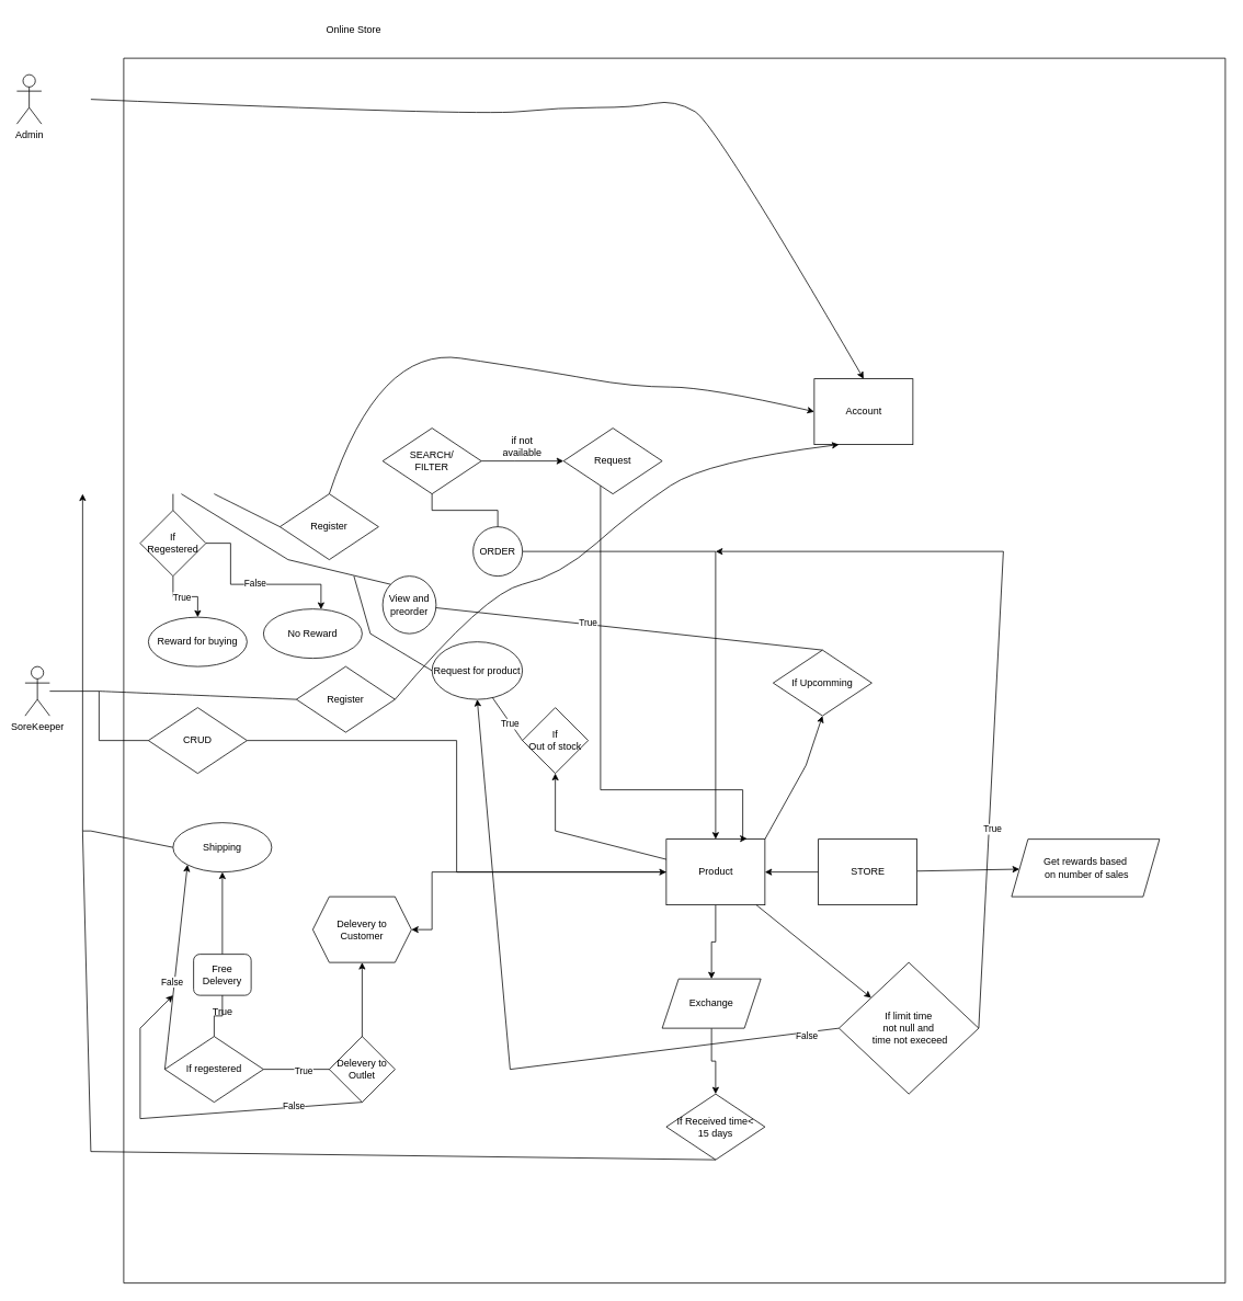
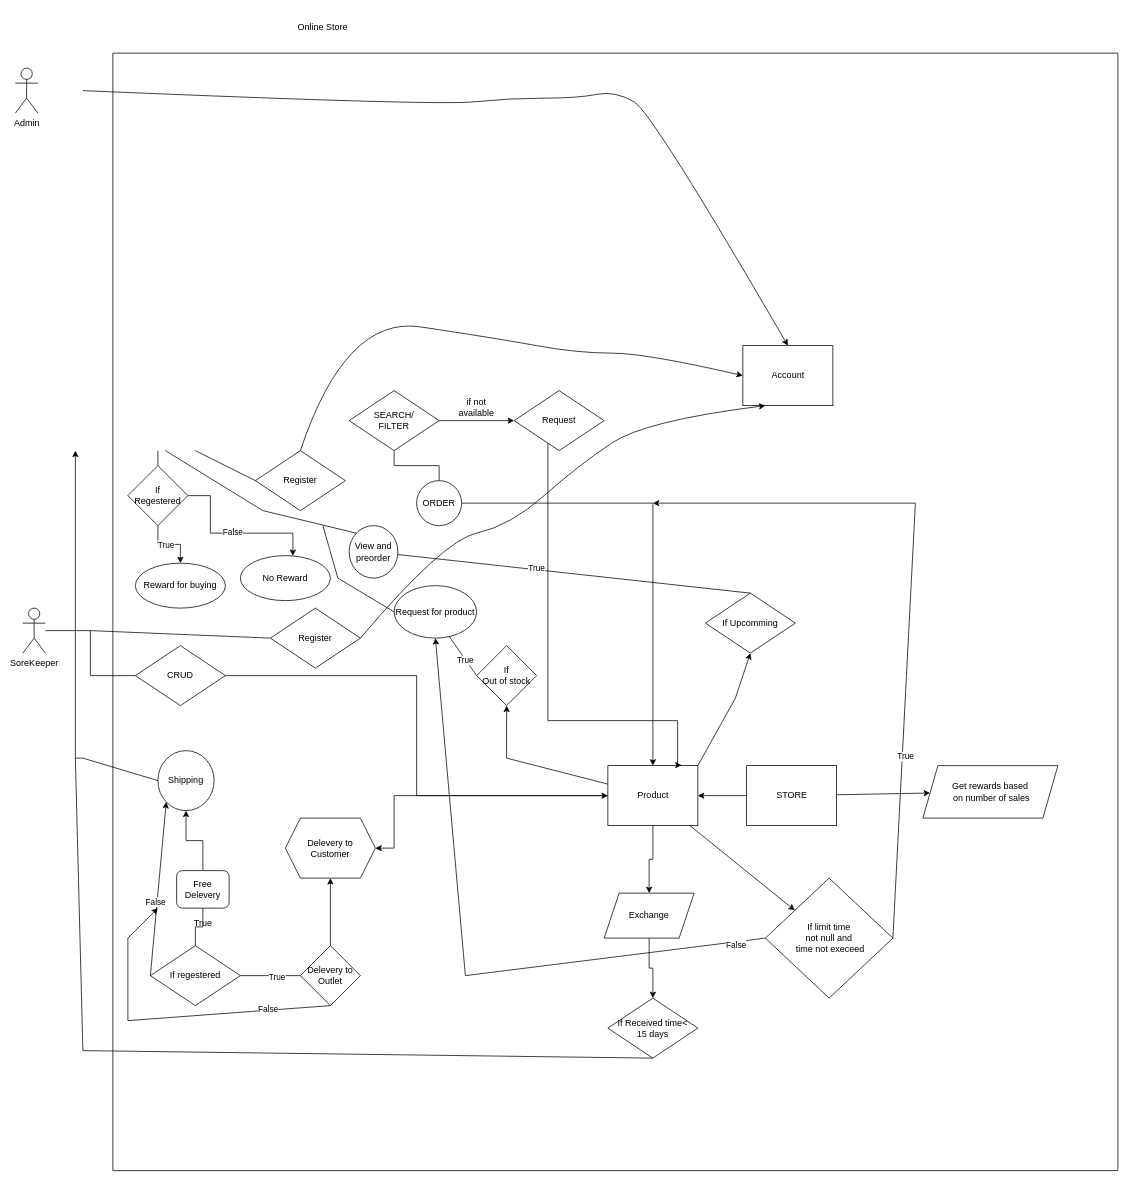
  <mxCell id="0" />
  <mxCell id="1" parent="0" />
  <mxCell id="2" value="Admin" style="shape=umlActor;verticalLabelPosition=bottom;verticalAlign=top;html=1;outlineConnect=0;" vertex="1" parent="1"><mxGeometry x="20" y="90" width="30" height="60" as="geometry" /></mxCell>
  <mxCell id="3" value="SoreKeeper" style="shape=umlActor;verticalLabelPosition=bottom;verticalAlign=top;html=1;outlineConnect=0;" vertex="1" parent="1"><mxGeometry x="30" y="810" width="30" height="60" as="geometry" /></mxCell>
  <mxCell id="4" value="" style="swimlane;startSize=0;" vertex="1" parent="1"><mxGeometry x="150" y="70" width="1340" height="1490" as="geometry" /></mxCell>
  <mxCell id="5" value="" style="edgeStyle=orthogonalEdgeStyle;rounded=0;orthogonalLoop=1;jettySize=auto;html=1;" edge="1" parent="4" source="7" target="34"><mxGeometry relative="1" as="geometry"><Array as="points"><mxPoint x="375" y="1060" /></Array></mxGeometry></mxCell>
  <mxCell id="6" value="" style="edgeStyle=orthogonalEdgeStyle;rounded=0;orthogonalLoop=1;jettySize=auto;html=1;" edge="1" parent="4" source="7" target="46"><mxGeometry relative="1" as="geometry" /></mxCell>
  <mxCell id="7" value="Product" style="html=1;" vertex="1" parent="4"><mxGeometry x="660" y="950" width="120" height="80" as="geometry" /></mxCell>
  <mxCell id="8" value="" style="edgeStyle=orthogonalEdgeStyle;rounded=0;orthogonalLoop=1;jettySize=auto;html=1;startArrow=none;" edge="1" parent="4" source="11" target="7"><mxGeometry relative="1" as="geometry" /></mxCell>
  <mxCell id="9" value="SEARCH/&lt;br&gt;FILTER" style="rhombus;whiteSpace=wrap;html=1;" vertex="1" parent="4"><mxGeometry x="315" y="450" width="120" height="80" as="geometry" /></mxCell>
  <mxCell id="10" value="" style="line;strokeWidth=1;fillColor=none;align=left;verticalAlign=middle;spacingTop=-1;spacingLeft=3;spacingRight=3;rotatable=0;labelPosition=right;points=[];portConstraint=eastwest;" vertex="1" parent="4"><mxGeometry x="435" y="486" width="40" height="8" as="geometry" /></mxCell>
- <mxCell id="11" value="ORDER" style="ellipse;whiteSpace=wrap;html=1;aspect=fixed;" vertex="1" parent="4"><mxGeometry x="425" y="570" width="60" height="60" as="geometry" /></mxCell>
+ <mxCell id="11" value="ORDER" style="ellipse;whiteSpace=wrap;html=1;aspect=fixed;" vertex="1" parent="4"><mxGeometry x="405" y="570" width="60" height="60" as="geometry" /></mxCell>
  <mxCell id="12" value="" style="edgeStyle=orthogonalEdgeStyle;rounded=0;orthogonalLoop=1;jettySize=auto;html=1;endArrow=none;" edge="1" parent="4" source="9" target="11"><mxGeometry relative="1" as="geometry"><mxPoint x="535" y="570" as="sourcePoint" /><mxPoint x="615" y="700" as="targetPoint" /></mxGeometry></mxCell>
  <mxCell id="13" value="if not available" style="text;html=1;strokeColor=none;fillColor=none;align=center;verticalAlign=middle;whiteSpace=wrap;rounded=0;" vertex="1" parent="4"><mxGeometry x="455" y="450" width="60" height="44" as="geometry" /></mxCell>
  <mxCell id="14" style="edgeStyle=orthogonalEdgeStyle;rounded=0;orthogonalLoop=1;jettySize=auto;html=1;entryX=0.819;entryY=-0.008;entryDx=0;entryDy=0;entryPerimeter=0;" edge="1" parent="4" source="15" target="7"><mxGeometry relative="1" as="geometry"><Array as="points"><mxPoint x="580" y="890" /><mxPoint x="753" y="890" /></Array></mxGeometry></mxCell>
  <mxCell id="15" value="Request" style="rhombus;whiteSpace=wrap;html=1;" vertex="1" parent="4"><mxGeometry x="535" y="450" width="120" height="80" as="geometry" /></mxCell>
  <mxCell id="16" value="" style="edgeStyle=orthogonalEdgeStyle;rounded=0;orthogonalLoop=1;jettySize=auto;html=1;" edge="1" parent="4" source="18" target="7"><mxGeometry relative="1" as="geometry" /></mxCell>
  <mxCell id="17" value="" style="edgeStyle=none;rounded=0;orthogonalLoop=1;jettySize=auto;html=1;" edge="1" parent="4" source="18" target="66"><mxGeometry relative="1" as="geometry" /></mxCell>
  <mxCell id="18" value="STORE" style="html=1;" vertex="1" parent="4"><mxGeometry x="845" y="950" width="120" height="80" as="geometry" /></mxCell>
  <mxCell id="19" value="Account" style="html=1;" vertex="1" parent="4"><mxGeometry x="840" y="390" width="120" height="80" as="geometry" /></mxCell>
  <mxCell id="20" value="" style="curved=1;endArrow=classic;html=1;rounded=0;entryX=0.25;entryY=1;entryDx=0;entryDy=0;startArrow=none;exitX=1;exitY=0.5;exitDx=0;exitDy=0;" edge="1" parent="4" source="22" target="19"><mxGeometry width="50" height="50" relative="1" as="geometry"><mxPoint x="-40" y="540" as="sourcePoint" /><mxPoint x="840.0" y="520" as="targetPoint" /><Array as="points"><mxPoint x="440" y="650" /><mxPoint x="530" y="630" /><mxPoint x="620" y="550" /><mxPoint x="710" y="490" /></Array></mxGeometry></mxCell>
  <mxCell id="21" value="" style="curved=1;endArrow=classic;html=1;rounded=0;entryX=0.5;entryY=0;entryDx=0;entryDy=0;" edge="1" parent="4" target="19"><mxGeometry width="50" height="50" relative="1" as="geometry"><mxPoint x="-40" y="50" as="sourcePoint" /><mxPoint x="870.0" y="-20" as="targetPoint" /><Array as="points"><mxPoint x="430" y="70" /><mxPoint x="530" y="60" /><mxPoint x="620" y="60" /><mxPoint x="670" y="50" /><mxPoint x="720" y="80" /></Array></mxGeometry></mxCell>
  <mxCell id="22" value="Register" style="rhombus;whiteSpace=wrap;html=1;" vertex="1" parent="4"><mxGeometry x="210" y="740" width="120" height="80" as="geometry" /></mxCell>
  <mxCell id="23" value="" style="curved=1;endArrow=none;html=1;rounded=0;entryX=0;entryY=0.5;entryDx=0;entryDy=0;" edge="1" parent="4" target="22"><mxGeometry width="50" height="50" relative="1" as="geometry"><mxPoint x="-30" y="770" as="sourcePoint" /><mxPoint x="1080.0" y="750" as="targetPoint" /><Array as="points" /></mxGeometry></mxCell>
  <mxCell id="24" value="" style="edgeStyle=orthogonalEdgeStyle;rounded=0;orthogonalLoop=1;jettySize=auto;html=1;" edge="1" parent="4" source="26" target="27"><mxGeometry relative="1" as="geometry" /></mxCell>
  <mxCell id="25" value="True" style="edgeLabel;html=1;align=center;verticalAlign=middle;resizable=0;points=[];" vertex="1" connectable="0" parent="24"><mxGeometry x="-0.125" relative="1" as="geometry"><mxPoint as="offset" /></mxGeometry></mxCell>
  <mxCell id="26" value="If &lt;br&gt;Regestered" style="rhombus;whiteSpace=wrap;html=1;" vertex="1" parent="4"><mxGeometry x="20" y="550" width="80" height="80" as="geometry" /></mxCell>
  <mxCell id="27" value="Reward for buying" style="ellipse;whiteSpace=wrap;html=1;" vertex="1" parent="4"><mxGeometry x="30" y="680" width="120" height="60" as="geometry" /></mxCell>
  <mxCell id="28" value="No Reward" style="ellipse;whiteSpace=wrap;html=1;" vertex="1" parent="4"><mxGeometry x="170" y="670" width="120" height="60" as="geometry" /></mxCell>
  <mxCell id="29" value="" style="edgeStyle=orthogonalEdgeStyle;rounded=0;orthogonalLoop=1;jettySize=auto;html=1;exitX=1;exitY=0.5;exitDx=0;exitDy=0;" edge="1" parent="4" source="26" target="28"><mxGeometry relative="1" as="geometry"><Array as="points"><mxPoint x="130" y="590" /><mxPoint x="130" y="640" /><mxPoint x="240" y="640" /></Array></mxGeometry></mxCell>
  <mxCell id="30" value="False" style="edgeLabel;html=1;align=center;verticalAlign=middle;resizable=0;points=[];" vertex="1" connectable="0" parent="29"><mxGeometry x="-0.008" y="2" relative="1" as="geometry"><mxPoint as="offset" /></mxGeometry></mxCell>
  <mxCell id="31" value="" style="edgeStyle=orthogonalEdgeStyle;rounded=0;orthogonalLoop=1;jettySize=auto;html=1;entryX=0;entryY=0.5;entryDx=0;entryDy=0;" edge="1" parent="4" source="10" target="15"><mxGeometry relative="1" as="geometry"><mxPoint x="495" y="480" as="targetPoint" /></mxGeometry></mxCell>
  <mxCell id="32" value="Register" style="rhombus;whiteSpace=wrap;html=1;" vertex="1" parent="4"><mxGeometry x="190" y="530" width="120" height="80" as="geometry" /></mxCell>
  <mxCell id="33" value="" style="curved=1;endArrow=classic;html=1;rounded=0;entryX=0;entryY=0.5;entryDx=0;entryDy=0;startArrow=none;exitX=0.5;exitY=0;exitDx=0;exitDy=0;" edge="1" parent="4" source="32" target="19"><mxGeometry width="50" height="50" relative="1" as="geometry"><mxPoint x="40" y="530" as="sourcePoint" /><mxPoint x="680" y="330" as="targetPoint" /><Array as="points"><mxPoint x="310" y="350" /><mxPoint x="510" y="380" /><mxPoint x="620" y="400" /><mxPoint x="710" y="400" /></Array></mxGeometry></mxCell>
  <mxCell id="34" value="Delevery to&lt;br&gt;Customer" style="shape=hexagon;perimeter=hexagonPerimeter2;whiteSpace=wrap;html=1;fixedSize=1;" vertex="1" parent="4"><mxGeometry x="230" y="1020" width="120" height="80" as="geometry" /></mxCell>
- <mxCell id="35" value="Shipping" style="ellipse;whiteSpace=wrap;html=1;" vertex="1" parent="4"><mxGeometry x="60" y="930" width="120" height="60" as="geometry" /></mxCell>
+ <mxCell id="35" value="Shipping" style="ellipse;whiteSpace=wrap;html=1;" vertex="1" parent="4"><mxGeometry x="60" y="930" width="75" height="80" as="geometry" /></mxCell>
  <mxCell id="36" value="If regestered" style="rhombus;whiteSpace=wrap;html=1;" vertex="1" parent="4"><mxGeometry x="50" y="1190" width="120" height="80" as="geometry" /></mxCell>
  <mxCell id="37" value="" style="edgeStyle=orthogonalEdgeStyle;rounded=0;orthogonalLoop=1;jettySize=auto;html=1;" edge="1" parent="4" source="36" target="34"><mxGeometry relative="1" as="geometry" /></mxCell>
  <mxCell id="38" value="True" style="edgeLabel;html=1;align=center;verticalAlign=middle;resizable=0;points=[];" vertex="1" connectable="0" parent="37"><mxGeometry x="-0.617" y="-1" relative="1" as="geometry"><mxPoint as="offset" /></mxGeometry></mxCell>
  <mxCell id="39" value="" style="edgeStyle=orthogonalEdgeStyle;rounded=0;orthogonalLoop=1;jettySize=auto;html=1;startArrow=none;" edge="1" parent="4" source="42" target="35"><mxGeometry relative="1" as="geometry" /></mxCell>
  <mxCell id="40" value="" style="endArrow=classic;html=1;rounded=0;exitX=0;exitY=0.5;exitDx=0;exitDy=0;entryX=0;entryY=1;entryDx=0;entryDy=0;" edge="1" parent="4" source="36" target="35"><mxGeometry width="50" height="50" relative="1" as="geometry"><mxPoint x="250" y="1020" as="sourcePoint" /><mxPoint x="300" y="970" as="targetPoint" /></mxGeometry></mxCell>
  <mxCell id="41" value="False" style="edgeLabel;html=1;align=center;verticalAlign=middle;resizable=0;points=[];" vertex="1" connectable="0" parent="40"><mxGeometry x="-0.146" y="3" relative="1" as="geometry"><mxPoint as="offset" /></mxGeometry></mxCell>
  <mxCell id="42" value="Free Delevery" style="rounded=1;whiteSpace=wrap;html=1;" vertex="1" parent="4"><mxGeometry x="85" y="1090" width="70" height="50" as="geometry" /></mxCell>
  <mxCell id="43" value="" style="edgeStyle=orthogonalEdgeStyle;rounded=0;orthogonalLoop=1;jettySize=auto;html=1;endArrow=none;" edge="1" parent="4" source="36" target="42"><mxGeometry relative="1" as="geometry"><mxPoint x="310.034" y="1240.023" as="sourcePoint" /><mxPoint x="320" y="1040" as="targetPoint" /></mxGeometry></mxCell>
  <mxCell id="44" value="Delevery to Outlet" style="rhombus;whiteSpace=wrap;html=1;" vertex="1" parent="4"><mxGeometry x="250" y="1190" width="80" height="80" as="geometry" /></mxCell>
  <mxCell id="45" value="" style="edgeStyle=orthogonalEdgeStyle;rounded=0;orthogonalLoop=1;jettySize=auto;html=1;entryX=0.5;entryY=0;entryDx=0;entryDy=0;" edge="1" parent="4" source="46" target="47"><mxGeometry relative="1" as="geometry"><mxPoint x="722.571" y="1260.06" as="targetPoint" /></mxGeometry></mxCell>
  <mxCell id="46" value="Exchange" style="shape=parallelogram;perimeter=parallelogramPerimeter;whiteSpace=wrap;html=1;fixedSize=1;" vertex="1" parent="4"><mxGeometry x="655" y="1120" width="120" height="60" as="geometry" /></mxCell>
  <mxCell id="47" value="If Received time&amp;lt;&lt;br&gt;15 days" style="rhombus;whiteSpace=wrap;html=1;" vertex="1" parent="4"><mxGeometry x="660" y="1260" width="120" height="80" as="geometry" /></mxCell>
  <mxCell id="48" value="" style="endArrow=none;html=1;rounded=0;entryX=0.5;entryY=1;entryDx=0;entryDy=0;" edge="1" parent="4" target="47"><mxGeometry width="50" height="50" relative="1" as="geometry"><mxPoint x="-50" y="940" as="sourcePoint" /><mxPoint x="560" y="1380" as="targetPoint" /><Array as="points"><mxPoint x="-40" y="1330" /></Array></mxGeometry></mxCell>
  <mxCell id="49" value="" style="endArrow=classic;html=1;rounded=0;entryX=0.5;entryY=1;entryDx=0;entryDy=0;startArrow=none;exitX=1;exitY=0;exitDx=0;exitDy=0;" edge="1" parent="4" source="7" target="63"><mxGeometry width="50" height="50" relative="1" as="geometry"><mxPoint x="-30" y="530" as="sourcePoint" /><mxPoint x="830" y="900" as="targetPoint" /><Array as="points"><mxPoint x="830" y="860" /></Array></mxGeometry></mxCell>
  <mxCell id="50" value="View and preorder" style="ellipse;whiteSpace=wrap;html=1;rotation=0;" vertex="1" parent="4"><mxGeometry x="315" y="630" width="65" height="70" as="geometry" /></mxCell>
  <mxCell id="51" value="" style="endArrow=none;html=1;rounded=0;entryX=0;entryY=0;entryDx=0;entryDy=0;startArrow=none;" edge="1" parent="4" target="50"><mxGeometry width="50" height="50" relative="1" as="geometry"><mxPoint x="70" y="530" as="sourcePoint" /><mxPoint x="980" y="1000" as="targetPoint" /><Array as="points"><mxPoint x="200" y="610" /></Array></mxGeometry></mxCell>
  <mxCell id="52" value="If&lt;br&gt;Out of stock" style="rhombus;whiteSpace=wrap;html=1;" vertex="1" parent="4"><mxGeometry x="485" y="790" width="80" height="80" as="geometry" /></mxCell>
  <mxCell id="53" value="" style="edgeStyle=none;rounded=0;orthogonalLoop=1;jettySize=auto;html=1;" edge="1" parent="4" source="7"><mxGeometry relative="1" as="geometry"><mxPoint x="525" y="870" as="targetPoint" /><Array as="points"><mxPoint x="525" y="940" /></Array></mxGeometry></mxCell>
  <mxCell id="54" value="Request for product" style="ellipse;whiteSpace=wrap;html=1;" vertex="1" parent="4"><mxGeometry x="375" y="710" width="110" height="70" as="geometry" /></mxCell>
  <mxCell id="55" value="" style="endArrow=none;html=1;rounded=0;entryX=0;entryY=0.5;entryDx=0;entryDy=0;startArrow=none;" edge="1" parent="4" source="54" target="52"><mxGeometry width="50" height="50" relative="1" as="geometry"><mxPoint x="280" y="630" as="sourcePoint" /><mxPoint x="610" y="850" as="targetPoint" /><Array as="points"><mxPoint x="450" y="780" /></Array></mxGeometry></mxCell>
  <mxCell id="56" value="True" style="edgeLabel;html=1;align=center;verticalAlign=middle;resizable=0;points=[];" vertex="1" connectable="0" parent="55"><mxGeometry x="0.697" y="-6" relative="1" as="geometry"><mxPoint x="-5" y="-16" as="offset" /></mxGeometry></mxCell>
  <mxCell id="57" value="If limit time &lt;br&gt;not null and&lt;br&gt;&amp;nbsp;time not execeed" style="rhombus;whiteSpace=wrap;html=1;" vertex="1" parent="4"><mxGeometry x="870" y="1100" width="170" height="160" as="geometry" /></mxCell>
  <mxCell id="58" value="" style="edgeStyle=none;rounded=0;orthogonalLoop=1;jettySize=auto;html=1;" edge="1" parent="4" source="7" target="57"><mxGeometry relative="1" as="geometry" /></mxCell>
  <mxCell id="59" value="" style="endArrow=classic;html=1;rounded=0;" edge="1" parent="4"><mxGeometry width="50" height="50" relative="1" as="geometry"><mxPoint x="1040" y="1180" as="sourcePoint" /><mxPoint x="720" y="600" as="targetPoint" /><Array as="points"><mxPoint x="1070" y="600" /></Array></mxGeometry></mxCell>
  <mxCell id="60" value="True" style="edgeLabel;html=1;align=center;verticalAlign=middle;resizable=0;points=[];" vertex="1" connectable="0" parent="59"><mxGeometry x="-0.477" y="-4" relative="1" as="geometry"><mxPoint as="offset" /></mxGeometry></mxCell>
  <mxCell id="61" value="" style="endArrow=classic;html=1;rounded=0;exitX=0;exitY=0.5;exitDx=0;exitDy=0;entryX=0.5;entryY=1;entryDx=0;entryDy=0;" edge="1" parent="4" source="57" target="54"><mxGeometry width="50" height="50" relative="1" as="geometry"><mxPoint x="910" y="1310" as="sourcePoint" /><mxPoint x="960" y="1260" as="targetPoint" /><Array as="points"><mxPoint x="470" y="1230" /></Array></mxGeometry></mxCell>
  <mxCell id="62" value="False" style="edgeLabel;html=1;align=center;verticalAlign=middle;resizable=0;points=[];" vertex="1" connectable="0" parent="61"><mxGeometry x="-0.906" y="4" relative="1" as="geometry"><mxPoint as="offset" /></mxGeometry></mxCell>
  <mxCell id="63" value="If Upcomming" style="rhombus;whiteSpace=wrap;html=1;" vertex="1" parent="4"><mxGeometry x="790" y="720" width="120" height="80" as="geometry" /></mxCell>
  <mxCell id="64" value="" style="endArrow=none;html=1;rounded=0;entryX=0.5;entryY=0;entryDx=0;entryDy=0;startArrow=none;" edge="1" parent="4" source="50" target="63"><mxGeometry width="50" height="50" relative="1" as="geometry"><mxPoint x="579.516" y="721.02" as="sourcePoint" /><mxPoint x="980" y="1000" as="targetPoint" /><Array as="points" /></mxGeometry></mxCell>
  <mxCell id="65" value="True" style="edgeLabel;html=1;align=center;verticalAlign=middle;resizable=0;points=[];" vertex="1" connectable="0" parent="64"><mxGeometry x="-0.213" y="2" relative="1" as="geometry"><mxPoint as="offset" /></mxGeometry></mxCell>
  <mxCell id="66" value="Get rewards based&lt;br&gt;&amp;nbsp;on number of sales" style="shape=parallelogram;perimeter=parallelogramPerimeter;whiteSpace=wrap;html=1;fixedSize=1;" vertex="1" parent="4"><mxGeometry x="1080" y="950" width="180" height="70" as="geometry" /></mxCell>
  <mxCell id="67" value="Online Store" style="text;html=1;strokeColor=none;fillColor=none;align=center;verticalAlign=middle;whiteSpace=wrap;rounded=0;" vertex="1" parent="1"><mxGeometry x="370" width="120" height="30" as="geometry" y="20" /></mxCell>
  <mxCell id="68" value="" style="edgeStyle=orthogonalEdgeStyle;rounded=0;orthogonalLoop=1;jettySize=auto;html=1;entryX=0;entryY=0.5;entryDx=0;entryDy=0;startArrow=none;" edge="1" parent="1" target="7" source="69"><mxGeometry relative="1" as="geometry"><mxPoint x="80" y="850" as="sourcePoint" /><Array as="points" /></mxGeometry></mxCell>
  <mxCell id="69" value="CRUD" style="rhombus;whiteSpace=wrap;html=1;" vertex="1" parent="1"><mxGeometry x="180" y="860" width="120" height="80" as="geometry" /></mxCell>
  <mxCell id="70" value="" style="edgeStyle=orthogonalEdgeStyle;rounded=0;orthogonalLoop=1;jettySize=auto;html=1;entryX=0;entryY=0.5;entryDx=0;entryDy=0;endArrow=none;" edge="1" parent="1" source="3" target="69"><mxGeometry relative="1" as="geometry"><mxPoint x="60" y="840" as="sourcePoint" /><mxPoint x="425" y="1010" as="targetPoint" /><Array as="points" /></mxGeometry></mxCell>
  <mxCell id="71" value="" style="curved=1;endArrow=none;html=1;rounded=0;entryX=0;entryY=0.5;entryDx=0;entryDy=0;" edge="1" parent="1" target="32"><mxGeometry width="50" height="50" relative="1" as="geometry"><mxPoint x="260" y="600" as="sourcePoint" /><mxPoint x="1000" y="730" as="targetPoint" /><Array as="points" /></mxGeometry></mxCell>
  <mxCell id="72" value="" style="endArrow=none;html=1;rounded=0;" edge="1" parent="1"><mxGeometry width="50" height="50" relative="1" as="geometry"><mxPoint x="210" y="620" as="sourcePoint" /><mxPoint x="210" y="600" as="targetPoint" /></mxGeometry></mxCell>
  <mxCell id="73" value="" style="endArrow=classic;html=1;rounded=0;exitX=0;exitY=0.5;exitDx=0;exitDy=0;startArrow=none;" edge="1" parent="1" source="35"><mxGeometry width="50" height="50" relative="1" as="geometry"><mxPoint x="100" y="1140" as="sourcePoint" /><mxPoint x="100" y="600" as="targetPoint" /><Array as="points"><mxPoint x="110" y="1010" /><mxPoint x="100" y="1010" /></Array></mxGeometry></mxCell>
  <mxCell id="74" value="True" style="text;html=1;align=center;verticalAlign=middle;resizable=0;points=[];autosize=1;strokeColor=none;fillColor=none;" vertex="1" parent="1"><mxGeometry x="250" y="1220" width="40" height="20" as="geometry" /></mxCell>
  <mxCell id="75" value="" style="endArrow=classic;html=1;rounded=0;exitX=0.5;exitY=1;exitDx=0;exitDy=0;" edge="1" parent="1" source="44"><mxGeometry width="50" height="50" relative="1" as="geometry"><mxPoint x="530" y="1370" as="sourcePoint" /><mxPoint x="210" y="1210" as="targetPoint" /><Array as="points"><mxPoint x="170" y="1360" /><mxPoint x="170" y="1250" /></Array></mxGeometry></mxCell>
  <mxCell id="76" value="False" style="edgeLabel;html=1;align=center;verticalAlign=middle;resizable=0;points=[];" vertex="1" connectable="0" parent="75"><mxGeometry x="-0.618" y="-2" relative="1" as="geometry"><mxPoint as="offset" /></mxGeometry></mxCell>
  <mxCell id="77" value="" style="endArrow=none;html=1;rounded=0;entryX=0;entryY=0.5;entryDx=0;entryDy=0;" edge="1" parent="1" target="54"><mxGeometry width="50" height="50" relative="1" as="geometry"><mxPoint x="430" y="700" as="sourcePoint" /><mxPoint x="635" y="900" as="targetPoint" /><Array as="points"><mxPoint x="450" y="770" /></Array></mxGeometry></mxCell>
  <mxCell id="78" style="edgeStyle=none;rounded=0;orthogonalLoop=1;jettySize=auto;html=1;exitX=1;exitY=0;exitDx=0;exitDy=0;" edge="1" parent="1" source="63"><mxGeometry relative="1" as="geometry"><mxPoint x="1030.429" y="810.286" as="targetPoint" /></mxGeometry></mxCell>
